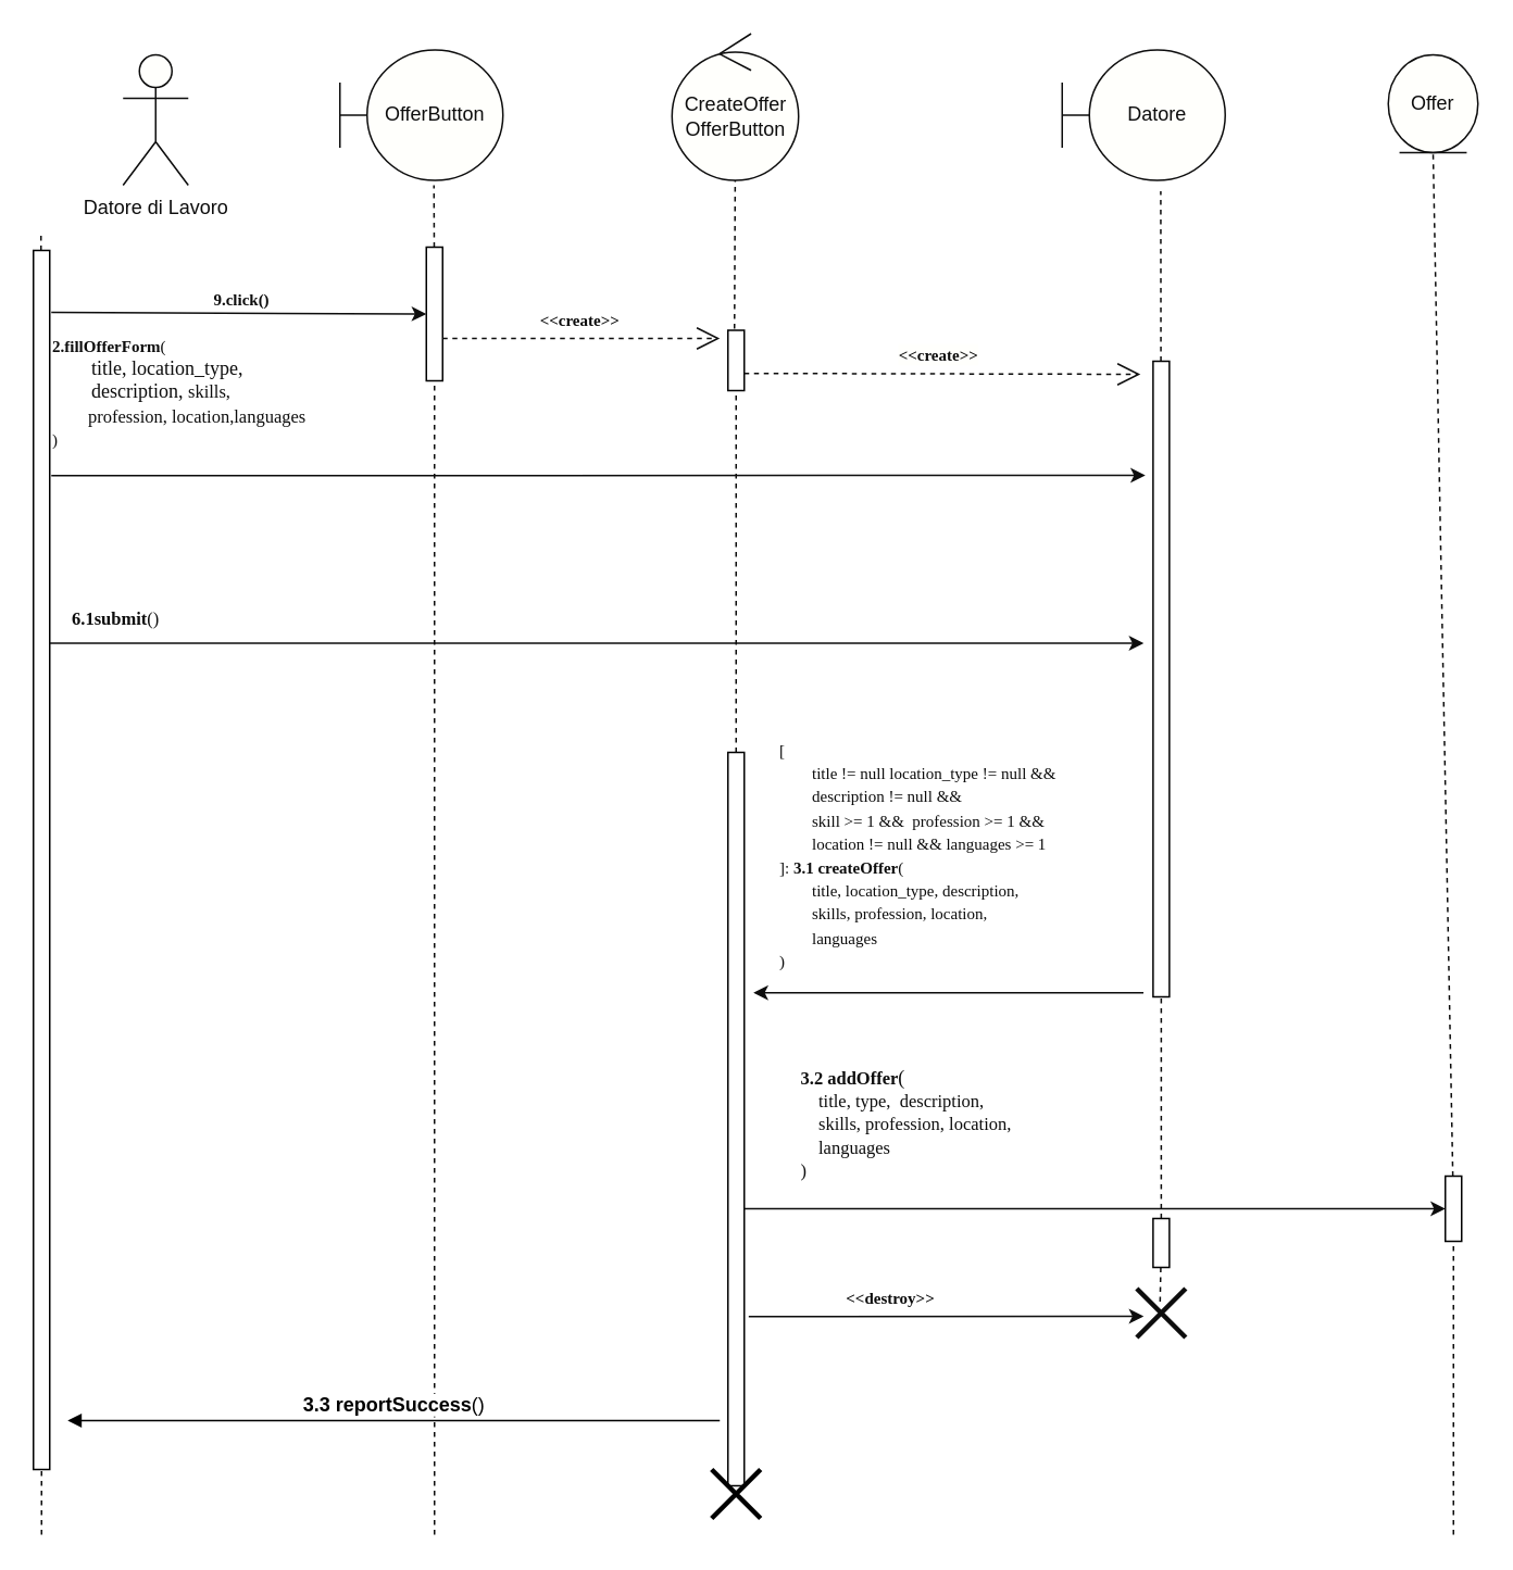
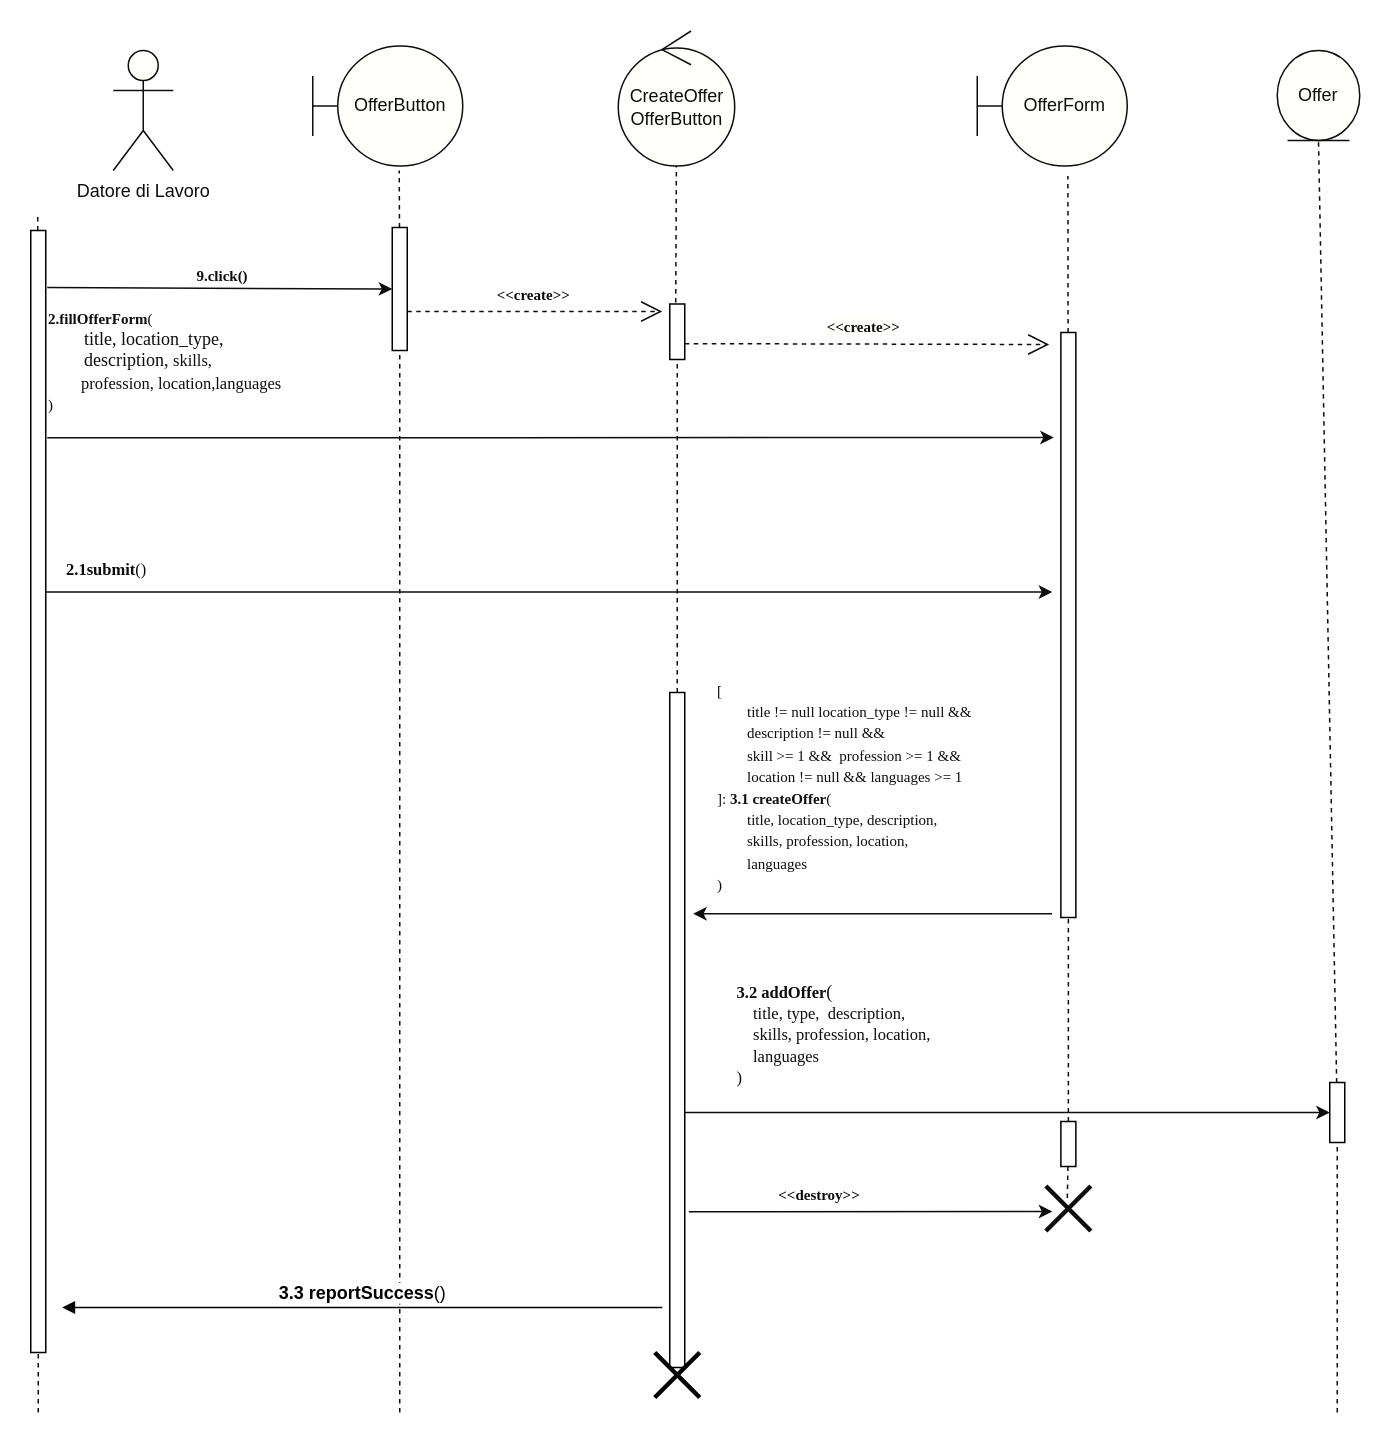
  <mxCell id="0" />
  <mxCell id="1" parent="0" />
  <mxCell id="2" value="&lt;font color=&quot;#0d0d0d&quot;&gt;Datore di Lavoro&lt;/font&gt;" style="shape=umlActor;verticalLabelPosition=bottom;verticalAlign=top;html=1;fillColor=#FFFFFC;strokeColor=#0D0D0D;" parent="1" vertex="1"><mxGeometry x="75" y="33" width="40" height="80" as="geometry" /></mxCell>
  <mxCell id="3" value="" style="endArrow=none;dashed=1;html=1;rounded=0;strokeColor=#0D0D0D;" parent="1" source="12" edge="1"><mxGeometry width="50" height="50" relative="1" as="geometry"><mxPoint x="265.66" y="553" as="sourcePoint" /><mxPoint x="265.66" y="113" as="targetPoint" /></mxGeometry></mxCell>
  <mxCell id="4" value="" style="endArrow=none;dashed=1;html=1;rounded=0;entryX=0.499;entryY=0.996;entryDx=0;entryDy=0;strokeColor=#0D0D0D;entryPerimeter=0;" parent="1" target="25" edge="1"><mxGeometry width="50" height="50" relative="1" as="geometry"><mxPoint x="450" y="201" as="sourcePoint" /><mxPoint x="450.539" y="110" as="targetPoint" /></mxGeometry></mxCell>
  <mxCell id="5" value="" style="endArrow=none;dashed=1;html=1;rounded=0;strokeColor=#0D0D0D;entryX=0.587;entryY=1.046;entryDx=0;entryDy=0;entryPerimeter=0;" parent="1" source="20" edge="1"><mxGeometry width="50" height="50" relative="1" as="geometry"><mxPoint x="711.75" y="589" as="sourcePoint" /><mxPoint x="711.45" y="116.68" as="targetPoint" /></mxGeometry></mxCell>
  <mxCell id="6" value="" style="endArrow=none;dashed=1;html=1;rounded=0;entryX=0.5;entryY=1;entryDx=0;entryDy=0;strokeColor=#0D0D0D;" parent="1" source="33" target="24" edge="1"><mxGeometry width="50" height="50" relative="1" as="geometry"><mxPoint x="881" y="708" as="sourcePoint" /><mxPoint x="880.58" y="278" as="targetPoint" /></mxGeometry></mxCell>
  <mxCell id="7" value="" style="endArrow=none;dashed=1;html=1;rounded=0;strokeColor=#0D0D0D;" parent="1" source="9" edge="1"><mxGeometry width="50" height="50" relative="1" as="geometry"><mxPoint x="24.66" y="583" as="sourcePoint" /><mxPoint x="24.66" y="143" as="targetPoint" /></mxGeometry></mxCell>
  <mxCell id="8" value="" style="endArrow=none;dashed=1;html=1;rounded=0;strokeColor=#0D0D0D;" parent="1" target="9" edge="1"><mxGeometry width="50" height="50" relative="1" as="geometry"><mxPoint x="25" y="941" as="sourcePoint" /><mxPoint x="24.66" y="143" as="targetPoint" /></mxGeometry></mxCell>
  <mxCell id="9" value="" style="rounded=0;whiteSpace=wrap;html=1;fillColor=none;" parent="1" vertex="1"><mxGeometry x="20" y="153" width="10" height="748" as="geometry" /></mxCell>
  <mxCell id="10" value="" style="endArrow=classic;html=1;rounded=0;strokeColor=#0D0D0D;entryX=0;entryY=0.5;entryDx=0;entryDy=0;" parent="1" target="12" edge="1"><mxGeometry width="50" height="50" relative="1" as="geometry"><mxPoint x="31" y="191" as="sourcePoint" /><mxPoint x="175" y="193" as="targetPoint" /></mxGeometry></mxCell>
  <mxCell id="11" value="" style="endArrow=none;dashed=1;html=1;rounded=0;strokeColor=#0D0D0D;" parent="1" target="12" edge="1"><mxGeometry width="50" height="50" relative="1" as="geometry"><mxPoint x="266" y="941" as="sourcePoint" /><mxPoint x="265.66" y="113" as="targetPoint" /></mxGeometry></mxCell>
  <mxCell id="12" value="" style="rounded=0;whiteSpace=wrap;html=1;strokeColor=default;fillColor=none;" parent="1" vertex="1"><mxGeometry x="261" y="151" width="10" height="82" as="geometry" /></mxCell>
  <mxCell id="13" value="&lt;span style=&quot;font-size: 10px;&quot;&gt;&lt;b style=&quot;&quot;&gt;&lt;font face=&quot;Verdana&quot;&gt;9.click()&lt;/font&gt;&lt;/b&gt;&lt;/span&gt;" style="text;html=1;strokeColor=none;fillColor=none;align=center;verticalAlign=middle;whiteSpace=wrap;rounded=0;fontColor=#0D0D0D;" parent="1" vertex="1"><mxGeometry x="127.75" y="177" width="40" height="11" as="geometry" /></mxCell>
  <mxCell id="14" value="" style="endArrow=none;dashed=1;html=1;rounded=0;strokeColor=#0D0D0D;" parent="1" source="39" target="15" edge="1"><mxGeometry width="50" height="50" relative="1" as="geometry"><mxPoint x="450.75" y="927" as="sourcePoint" /><mxPoint x="450.66" y="159" as="targetPoint" /></mxGeometry></mxCell>
  <mxCell id="15" value="" style="rounded=0;whiteSpace=wrap;html=1;strokeColor=default;fillColor=none;" parent="1" vertex="1"><mxGeometry x="446" y="202" width="10" height="37" as="geometry" /></mxCell>
  <mxCell id="16" value="" style="endArrow=classic;html=1;rounded=0;fontColor=#0D0D0D;strokeColor=#0D0D0D;" parent="1" edge="1"><mxGeometry width="50" height="50" relative="1" as="geometry"><mxPoint x="31" y="291.16" as="sourcePoint" /><mxPoint x="702" y="291" as="targetPoint" /></mxGeometry></mxCell>
  <mxCell id="17" value="&lt;font color=&quot;#0d0d0d&quot; style=&quot;font-size: 10px;&quot; face=&quot;Verdana&quot;&gt;&lt;b&gt;&amp;lt;&amp;lt;create&amp;gt;&amp;gt;&lt;/b&gt;&lt;/font&gt;" style="endArrow=open;endSize=12;dashed=1;html=1;rounded=0;strokeColor=#0D0D0D;labelBackgroundColor=none;" parent="1" edge="1"><mxGeometry x="-0.016" y="11" width="160" relative="1" as="geometry"><mxPoint x="271" y="207" as="sourcePoint" /><mxPoint x="441" y="207" as="targetPoint" /><mxPoint as="offset" /></mxGeometry></mxCell>
  <mxCell id="18" value="&lt;font style=&quot;font-size: 10px;&quot; face=&quot;Verdana&quot;&gt;&lt;b&gt;&amp;lt;&amp;lt;create&amp;gt;&amp;gt;&lt;/b&gt;&lt;/font&gt;" style="endArrow=open;endSize=12;dashed=1;html=1;rounded=0;strokeColor=#0D0D0D;fontColor=#0D0D0D;labelBackgroundColor=#FFFFFC;" parent="1" edge="1"><mxGeometry x="-0.019" y="12" width="160" relative="1" as="geometry"><mxPoint x="456" y="228.43" as="sourcePoint" /><mxPoint x="699" y="229" as="targetPoint" /><mxPoint as="offset" /></mxGeometry></mxCell>
  <mxCell id="19" value="" style="endArrow=none;dashed=1;html=1;rounded=0;strokeColor=#0D0D0D;" parent="1" source="38" target="20" edge="1"><mxGeometry width="50" height="50" relative="1" as="geometry"><mxPoint x="711.75" y="668" as="sourcePoint" /><mxPoint x="711.41" y="149" as="targetPoint" /></mxGeometry></mxCell>
  <mxCell id="20" value="" style="rounded=0;whiteSpace=wrap;html=1;strokeColor=default;fillColor=none;" parent="1" vertex="1"><mxGeometry x="706.75" y="221" width="10" height="390" as="geometry" /></mxCell>
  <mxCell id="21" value="&lt;font face=&quot;Verdana&quot;&gt;&lt;font style=&quot;font-size: 10px;&quot;&gt;&lt;b style=&quot;&quot;&gt;2.fillOfferForm&lt;/b&gt;(&lt;br&gt;&lt;/font&gt;&lt;span style=&quot;white-space: pre;&quot;&gt;&#09;&lt;/span&gt;title, location_type,&lt;br&gt;&lt;span style=&quot;white-space: pre;&quot;&gt;&#09;&lt;/span&gt;description,&amp;nbsp;&lt;span style=&quot;font-size: 11px;&quot;&gt;skills,&lt;br&gt;&lt;span style=&quot;white-space: pre;&quot;&gt;&#09;&lt;/span&gt;profession, location,&lt;/span&gt;&lt;span style=&quot;font-size: 11px;&quot;&gt;languages&lt;/span&gt;&lt;font style=&quot;font-size: 10px;&quot;&gt;&lt;br&gt;)&lt;/font&gt;&lt;/font&gt;" style="text;html=1;strokeColor=none;fillColor=none;align=left;verticalAlign=middle;whiteSpace=wrap;rounded=0;labelBackgroundColor=none;fontColor=#0D0D0D;" parent="1" vertex="1"><mxGeometry x="30" y="211" width="240" height="58" as="geometry" /></mxCell>
  <mxCell id="22" value="" style="endArrow=classic;html=1;rounded=0;strokeColor=#0D0D0D;" parent="1" edge="1"><mxGeometry width="50" height="50" relative="1" as="geometry"><mxPoint x="30" y="394" as="sourcePoint" /><mxPoint x="701" y="394" as="targetPoint" /></mxGeometry></mxCell>
- <mxCell id="23" value="&lt;font face=&quot;Verdana&quot; style=&quot;font-size: 11px;&quot;&gt;&lt;b style=&quot;&quot;&gt;6.1submit&lt;/b&gt;()&lt;/font&gt;" style="text;html=1;strokeColor=none;fillColor=none;align=left;verticalAlign=middle;whiteSpace=wrap;rounded=0;fontColor=#0D0D0D;" parent="1" vertex="1"><mxGeometry x="41.75" y="363" width="86" height="32" as="geometry" /></mxCell>
+ <mxCell id="23" value="&lt;font face=&quot;Verdana&quot; style=&quot;font-size: 11px;&quot;&gt;&lt;b style=&quot;&quot;&gt;2.1submit&lt;/b&gt;()&lt;/font&gt;" style="text;html=1;strokeColor=none;fillColor=none;align=left;verticalAlign=middle;whiteSpace=wrap;rounded=0;fontColor=#0D0D0D;" parent="1" vertex="1"><mxGeometry x="41.75" y="363" width="86" height="32" as="geometry" /></mxCell>
  <mxCell id="24" value="Offer" style="ellipse;shape=umlEntity;whiteSpace=wrap;html=1;strokeColor=#0D0D0D;fontColor=#0D0D0D;fillColor=#FFFFFC;" parent="1" vertex="1"><mxGeometry x="851" y="33" width="55" height="60" as="geometry" /></mxCell>
  <mxCell id="25" value="CreateOffer&lt;br&gt;OfferButton" style="ellipse;shape=umlControl;whiteSpace=wrap;html=1;strokeColor=#0D0D0D;fontColor=#0D0D0D;fillColor=#FFFFFC;" parent="1" vertex="1"><mxGeometry x="411.69" y="20" width="77.62" height="90" as="geometry" /></mxCell>
  <mxCell id="26" value="&lt;font color=&quot;#0d0d0d&quot;&gt;OfferButton&lt;/font&gt;" style="shape=umlBoundary;whiteSpace=wrap;html=1;strokeColor=#0D0D0D;fillColor=#FFFFFC;" parent="1" vertex="1"><mxGeometry x="208" y="30" width="100" height="80" as="geometry" /></mxCell>
- <mxCell id="27" value="Datore" style="shape=umlBoundary;whiteSpace=wrap;html=1;strokeColor=#0D0D0D;fontColor=#0D0D0D;fillColor=#FFFFFC;" parent="1" vertex="1"><mxGeometry x="651" y="30" width="100" height="80" as="geometry" /></mxCell>
+ <mxCell id="27" value="OfferForm" style="shape=umlBoundary;whiteSpace=wrap;html=1;strokeColor=#0D0D0D;fontColor=#0D0D0D;fillColor=#FFFFFC;" parent="1" vertex="1"><mxGeometry x="651" y="30" width="100" height="80" as="geometry" /></mxCell>
  <mxCell id="28" value="&lt;font face=&quot;Verdana&quot;&gt;&lt;font style=&quot;font-size: 10px;&quot;&gt;[ &lt;br&gt;&lt;span style=&quot;white-space: pre;&quot;&gt;&#09;&lt;/span&gt;title != null location_type != null &amp;amp;&amp;amp; &lt;span style=&quot;white-space: pre;&quot;&gt;&#09;&lt;/span&gt;description != null &amp;amp;&amp;amp;&lt;br&gt;&lt;span style=&quot;white-space: pre;&quot;&gt;&#09;&lt;/span&gt;skill &amp;gt;= 1 &amp;amp;&amp;amp;&amp;nbsp; profession &amp;gt;= 1 &amp;amp;&amp;amp;&lt;br&gt;&lt;span style=&quot;white-space: pre;&quot;&gt;&#09;&lt;/span&gt;location != null &amp;amp;&amp;amp; languages &amp;gt;= 1&lt;br&gt;]: &lt;b style=&quot;&quot;&gt;3.1 createOffer&lt;/b&gt;(&lt;br&gt;&lt;span style=&quot;white-space: pre;&quot;&gt;&amp;nbsp;&amp;nbsp;&amp;nbsp;&amp;nbsp;&lt;span style=&quot;white-space: pre;&quot;&gt;&#09;&lt;/span&gt;&lt;/span&gt;&lt;/font&gt;&lt;font style=&quot;font-size: 10px;&quot;&gt;title, location_type, description,&lt;/font&gt;&lt;br&gt;&lt;span style=&quot;font-size: 10px;&quot;&gt;&lt;span style=&quot;&quot;&gt;&lt;span style=&quot;white-space: pre;&quot;&gt;&amp;nbsp;&amp;nbsp;&amp;nbsp;&amp;nbsp;&lt;span style=&quot;white-space: pre;&quot;&gt;&#09;&lt;/span&gt;&lt;/span&gt;&lt;/span&gt;skills,&amp;nbsp;&lt;/span&gt;&lt;span style=&quot;font-size: 10px;&quot;&gt;profession,&lt;span style=&quot;white-space: pre;&quot;&gt;&amp;nbsp;&lt;/span&gt;&lt;/span&gt;&lt;span style=&quot;font-size: 10px;&quot;&gt;location,&lt;/span&gt;&lt;br style=&quot;font-size: 10px;&quot;&gt;&lt;span style=&quot;font-size: 10px;&quot;&gt;&lt;span style=&quot;&quot;&gt;&amp;nbsp;&amp;nbsp;&amp;nbsp;&amp;nbsp;&lt;span style=&quot;white-space: pre;&quot;&gt;&amp;nbsp;&amp;nbsp;&amp;nbsp;&amp;nbsp;&lt;/span&gt;&lt;/span&gt;&lt;/span&gt;&lt;span style=&quot;font-size: 10px;&quot;&gt;languages&lt;/span&gt;&lt;font style=&quot;font-size: 10px;&quot;&gt;&lt;br&gt;)&lt;/font&gt;&lt;/font&gt;" style="text;html=1;strokeColor=none;fillColor=none;align=left;verticalAlign=middle;whiteSpace=wrap;rounded=0;fontColor=#0D0D0D;" parent="1" vertex="1"><mxGeometry x="475.75" y="438.5" width="225.25" height="170" as="geometry" /></mxCell>
  <mxCell id="29" value="" style="endArrow=classic;html=1;rounded=0;strokeColor=#0D0D0D;" parent="1" edge="1"><mxGeometry width="50" height="50" relative="1" as="geometry"><mxPoint x="700.87" y="608.5" as="sourcePoint" /><mxPoint x="461.62" y="608.5" as="targetPoint" /></mxGeometry></mxCell>
  <mxCell id="30" value="" style="endArrow=classic;html=1;rounded=0;strokeColor=#0D0D0D;" parent="1" edge="1"><mxGeometry width="50" height="50" relative="1" as="geometry"><mxPoint x="458.72" y="807.17" as="sourcePoint" /><mxPoint x="701" y="807" as="targetPoint" /></mxGeometry></mxCell>
  <mxCell id="31" value="&lt;font face=&quot;Verdana&quot;&gt;&lt;span style=&quot;font-size: 10px;&quot;&gt;&lt;b&gt;&amp;lt;&amp;lt;destroy&amp;gt;&amp;gt;&lt;/b&gt;&lt;/span&gt;&lt;/font&gt;" style="text;html=1;strokeColor=none;fillColor=none;align=center;verticalAlign=middle;whiteSpace=wrap;rounded=0;fontColor=#0D0D0D;" parent="1" vertex="1"><mxGeometry x="526.22" y="790" width="40" height="11" as="geometry" /></mxCell>
  <mxCell id="32" value="" style="endArrow=none;dashed=1;html=1;rounded=0;entryX=0.5;entryY=1;entryDx=0;entryDy=0;strokeColor=#0D0D0D;" parent="1" target="33" edge="1"><mxGeometry width="50" height="50" relative="1" as="geometry"><mxPoint x="891" y="941" as="sourcePoint" /><mxPoint x="881" y="269" as="targetPoint" /></mxGeometry></mxCell>
  <mxCell id="33" value="" style="rounded=0;whiteSpace=wrap;html=1;" parent="1" vertex="1"><mxGeometry x="886" y="721" width="10" height="40" as="geometry" /></mxCell>
  <mxCell id="34" value="" style="endArrow=classic;html=1;rounded=0;strokeColor=#0D0D0D;entryX=0;entryY=0.5;entryDx=0;entryDy=0;" parent="1" target="33" edge="1"><mxGeometry width="50" height="50" relative="1" as="geometry"><mxPoint x="456" y="741" as="sourcePoint" /><mxPoint x="815.75" y="741.5" as="targetPoint" /></mxGeometry></mxCell>
  <mxCell id="35" value="" style="endArrow=none;dashed=1;html=1;rounded=0;strokeColor=#0D0D0D;" parent="1" source="38" edge="1"><mxGeometry width="50" height="50" relative="1" as="geometry"><mxPoint x="711.75" y="668" as="sourcePoint" /><mxPoint x="711" y="801" as="targetPoint" /></mxGeometry></mxCell>
  <mxCell id="36" value="" style="shape=umlDestroy;whiteSpace=wrap;html=1;strokeWidth=3;targetShapes=umlLifeline;strokeColor=#0D0D0D;" parent="1" vertex="1"><mxGeometry x="696.75" y="790" width="30" height="30" as="geometry" /></mxCell>
  <mxCell id="37" value="&lt;font face=&quot;Verdana&quot;&gt;&lt;b style=&quot;font-size: 11px;&quot;&gt;3.2 addOffer&lt;/b&gt;(&lt;br style=&quot;font-size: 11px;&quot;&gt;&lt;span style=&quot;font-size: 11px;&quot;&gt;&lt;span style=&quot;white-space: pre;&quot;&gt;&amp;nbsp;&amp;nbsp;&amp;nbsp;&amp;nbsp;&lt;/span&gt;&lt;/span&gt;&lt;span style=&quot;font-size: 11px;&quot;&gt;title, type,&amp;nbsp; description,&lt;/span&gt;&lt;br style=&quot;font-size: 11px;&quot;&gt;&lt;span style=&quot;font-size: 11px;&quot;&gt;&lt;span style=&quot;white-space: pre;&quot;&gt;&amp;nbsp;&amp;nbsp;&amp;nbsp;&amp;nbsp;&lt;/span&gt;&lt;/span&gt;&lt;span style=&quot;font-size: 11px;&quot;&gt;skills, profession, location,&lt;/span&gt;&lt;br style=&quot;font-size: 11px;&quot;&gt;&lt;span style=&quot;font-size: 11px;&quot;&gt;&lt;span style=&quot;white-space: pre;&quot;&gt;&amp;nbsp;&amp;nbsp;&amp;nbsp;&amp;nbsp;&lt;/span&gt;&lt;/span&gt;&lt;span style=&quot;font-size: 11px;&quot;&gt;languages&lt;/span&gt;&lt;br style=&quot;font-size: 11px;&quot;&gt;&lt;span style=&quot;font-size: 11px;&quot;&gt;)&lt;/span&gt;&lt;/font&gt;" style="text;html=1;strokeColor=none;fillColor=none;align=left;verticalAlign=middle;whiteSpace=wrap;rounded=0;fontColor=#0D0D0D;" parent="1" vertex="1"><mxGeometry x="489.31" y="639.5" width="197.44" height="99" as="geometry" /></mxCell>
  <mxCell id="38" value="" style="rounded=0;whiteSpace=wrap;html=1;" parent="1" vertex="1"><mxGeometry x="706.75" y="747" width="10" height="30" as="geometry" /></mxCell>
  <mxCell id="39" value="" style="rounded=0;whiteSpace=wrap;html=1;strokeColor=default;fillColor=none;" parent="1" vertex="1"><mxGeometry x="446" y="461" width="10" height="450" as="geometry" /></mxCell>
  <mxCell id="40" value="&lt;span style=&quot;font-size: 12px;&quot;&gt;&lt;b&gt;3.3 reportSuccess&lt;/b&gt;()&lt;/span&gt;" style="html=1;verticalAlign=bottom;endArrow=block;curved=0;rounded=0;" parent="1" edge="1"><mxGeometry width="80" relative="1" as="geometry"><mxPoint x="441" y="871" as="sourcePoint" /><mxPoint x="41" y="871" as="targetPoint" /></mxGeometry></mxCell>
  <mxCell id="41" value="" style="shape=umlDestroy;whiteSpace=wrap;html=1;strokeWidth=3;targetShapes=umlLifeline;" parent="1" vertex="1"><mxGeometry x="436" y="901" width="30" height="30" as="geometry" /></mxCell>
